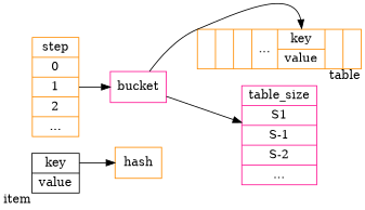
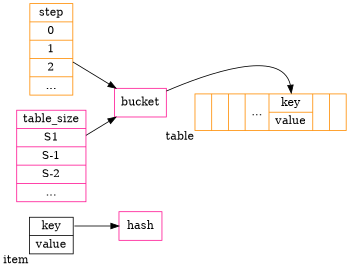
  digraph {
    rankdir=LR
    node [color=deeppink shape=record]
    n1 [color=black label="<k>key|<v>value" xlabel=item]
-   hash [color=darkorange]
+   hash
    n3 [color=darkorange label="step|0|1|2|..."]
    bucket
    n5 [color=darkorange label="{<f0>|<f1>|<f2>|<f3>...|{<k>key|<v>value}|<f11>|<f12>}" xlabel=table]
    n6 [label="table_size|S1|S-1|S-2|..."]
    n1 -> hash [tailport=k]
    n3 -> bucket
    bucket -> n5 [headport=k]
-   bucket -> n6
+   n6 -> bucket
  }
